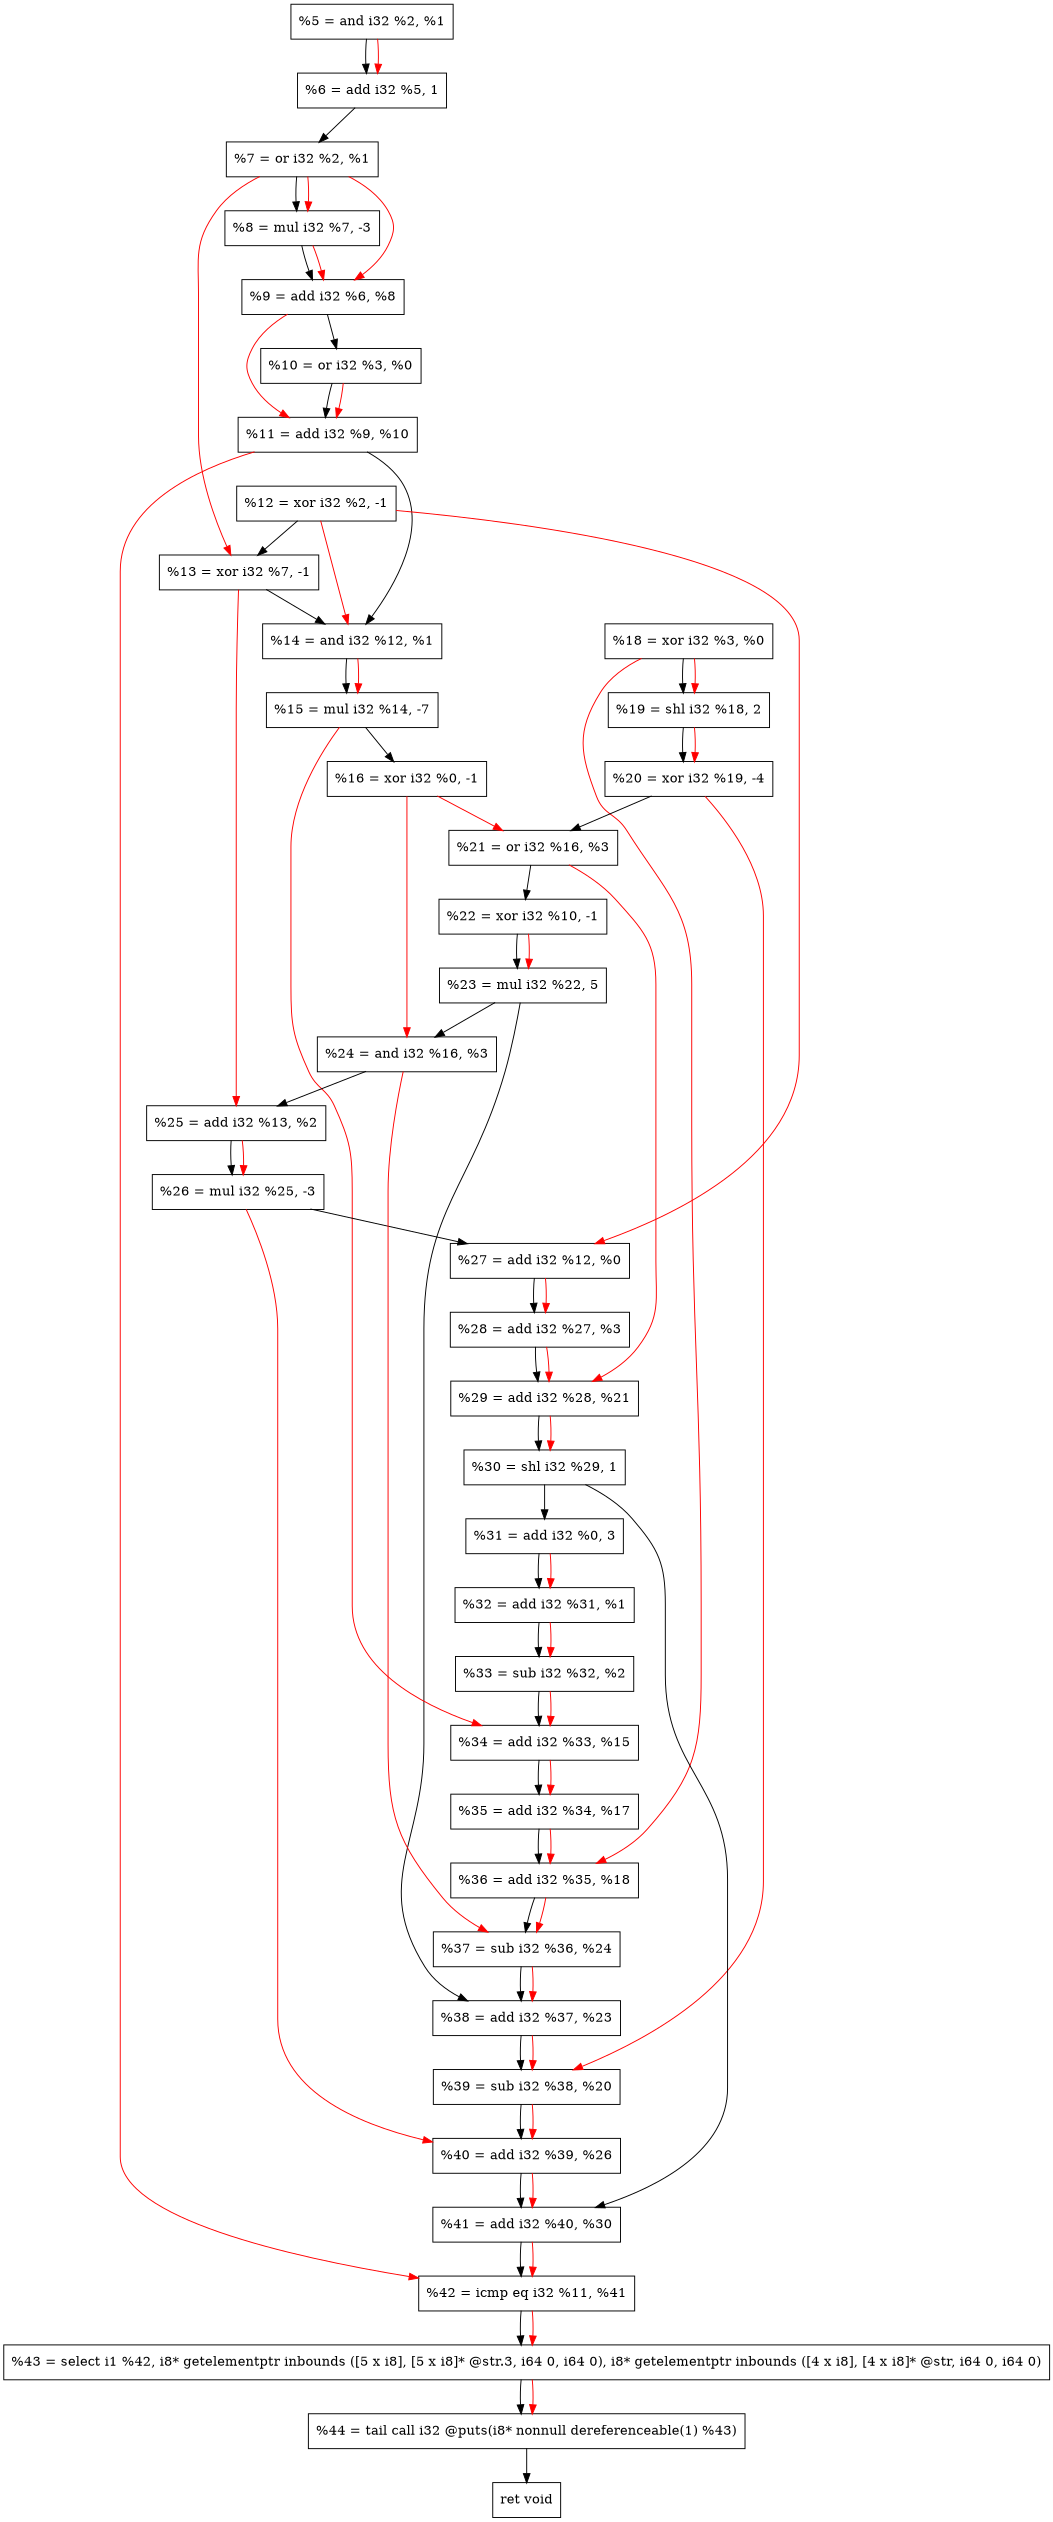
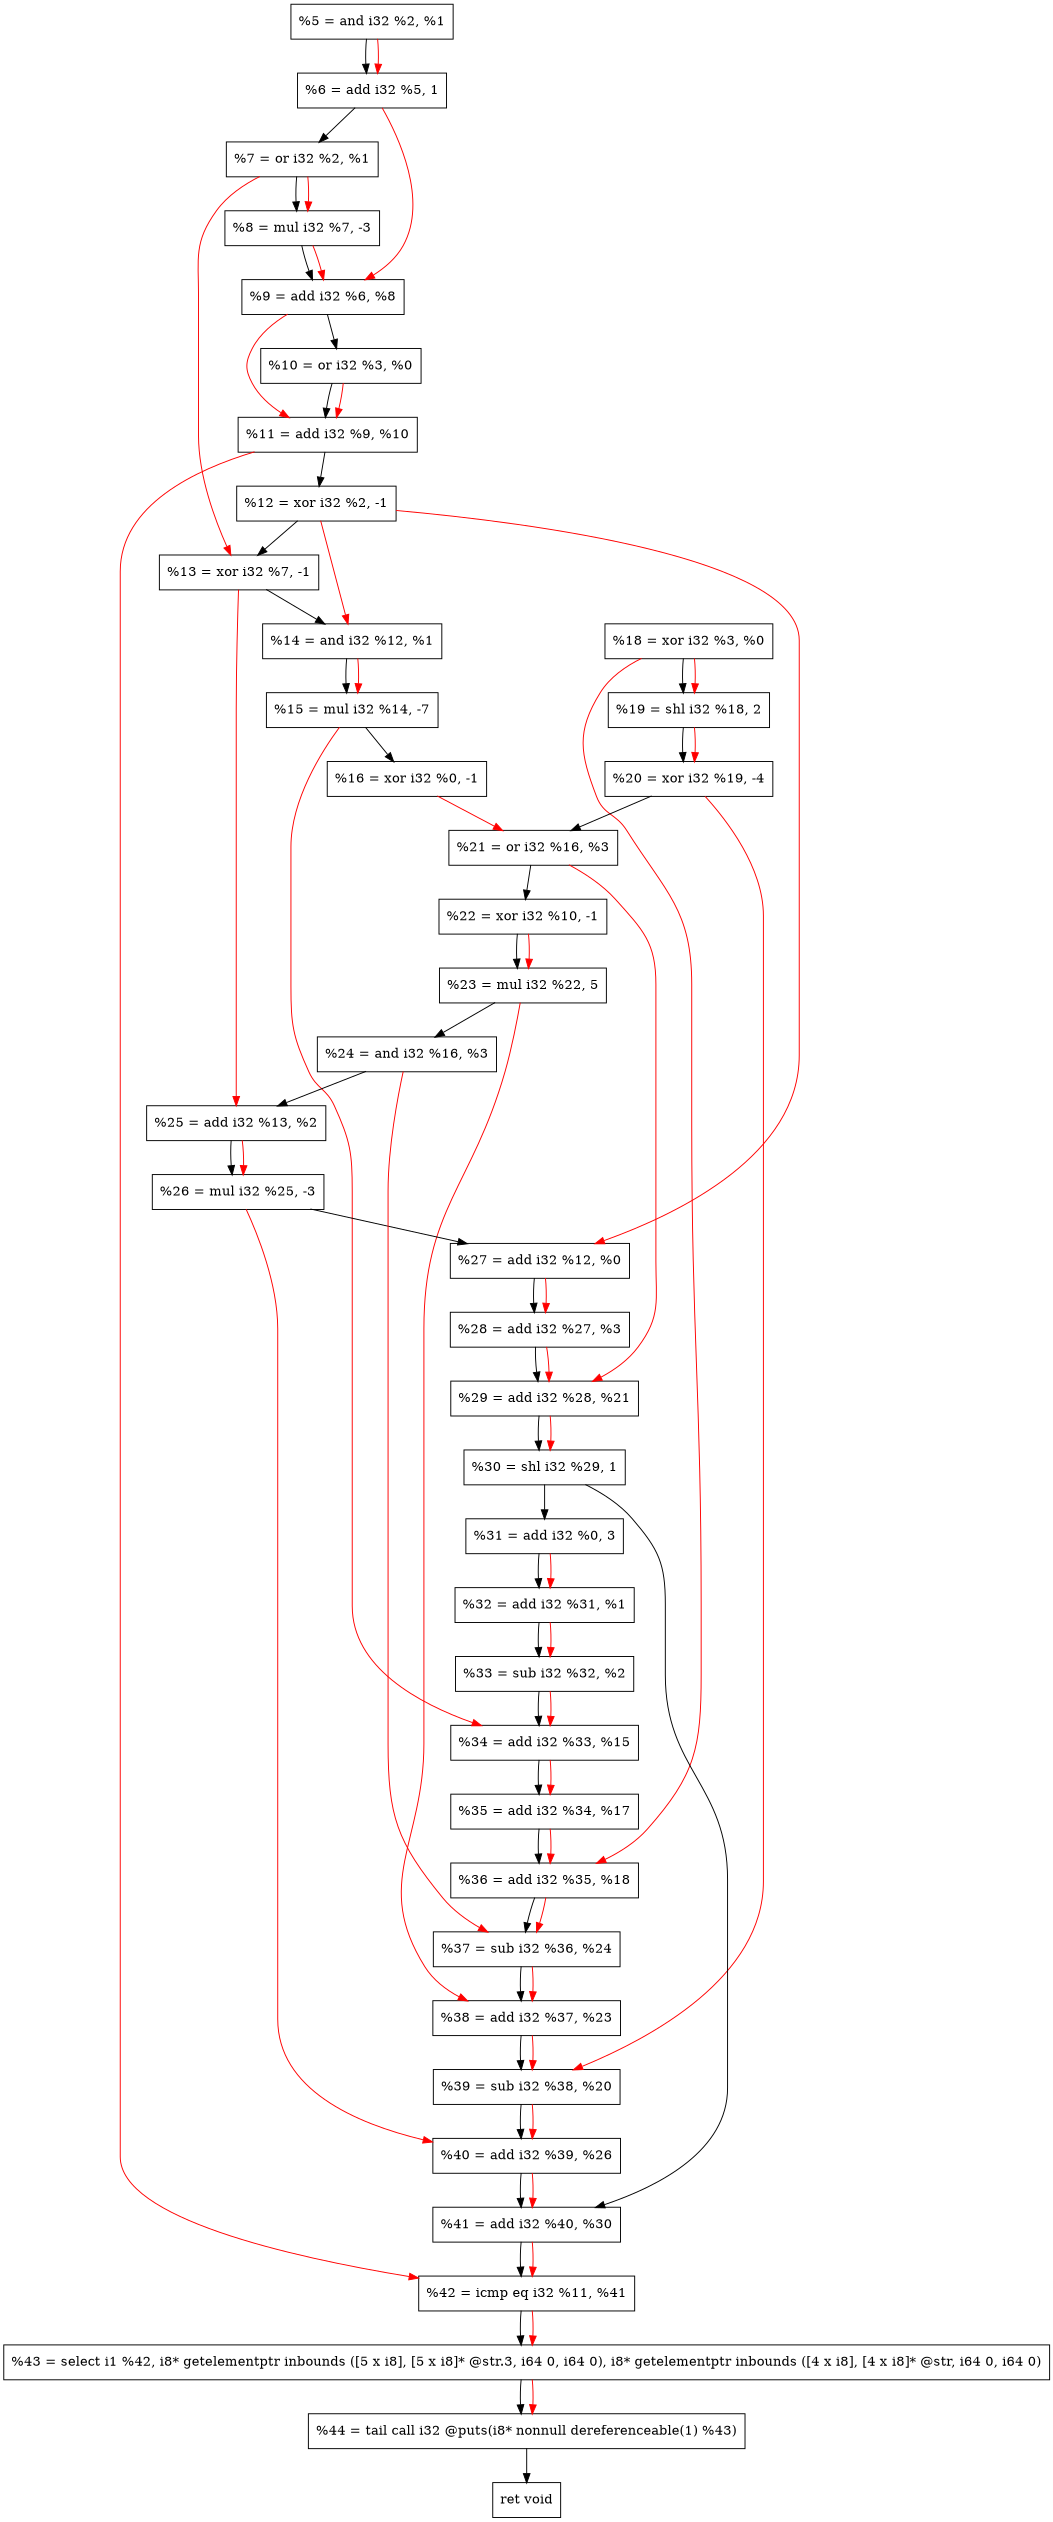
  digraph {
    node [shape=record]
    edge [color=red]
    n1 [label="  %5 = and i32 %2, %1"]
    n2 [label="  %6 = add i32 %5, 1"]
    n3 [label="  %7 = or i32 %2, %1"]
    n4 [label="  %9 = add i32 %6, %8"]
    n5 [label="  %8 = mul i32 %7, -3"]
    n6 [label="  %13 = xor i32 %7, -1"]
    n7 [label="  %10 = or i32 %3, %0"]
    n8 [label="  %11 = add i32 %9, %10"]
    n9 [label="  %14 = and i32 %12, %1"]
    n10 [label="  %25 = add i32 %13, %2"]
    n11 [label="  %12 = xor i32 %2, -1"]
    n12 [label="  %42 = icmp eq i32 %11, %41"]
    n13 [label="  %22 = xor i32 %10, -1"]
    n14 [label="  %23 = mul i32 %22, 5"]
    n15 [label="  %27 = add i32 %12, %0"]
    n16 [label="  %43 = select i1 %42, i8* getelementptr inbounds ([5 x i8], [5 x i8]* @str.3, i64 0, i64 0), i8* getelementptr inbounds ([4 x i8], [4 x i8]* @str, i64 0, i64 0)"]
    n17 [label="  %15 = mul i32 %14, -7"]
    n18 [label="  %28 = add i32 %27, %3"]
    n19 [label="  %26 = mul i32 %25, -3"]
    n20 [label="  %16 = xor i32 %0, -1"]
    n21 [label="  %34 = add i32 %33, %15"]
    n22 [label="  %21 = or i32 %16, %3"]
    n23 [label="  %24 = and i32 %16, %3"]
    n24 [label="  %35 = add i32 %34, %17"]
    n25 [label="  %29 = add i32 %28, %21"]
    n26 [label="  %37 = sub i32 %36, %24"]
    n27 [label="  %18 = xor i32 %3, %0"]
    n28 [label="  %19 = shl i32 %18, 2"]
    n29 [label="  %36 = add i32 %35, %18"]
    n30 [label="  %20 = xor i32 %19, -4"]
    n31 [label="  %39 = sub i32 %38, %20"]
    n32 [label="  %40 = add i32 %39, %26"]
    n33 [label="  %30 = shl i32 %29, 1"]
    n34 [label="  %38 = add i32 %37, %23"]
    n35 [label="  %41 = add i32 %40, %30"]
    n36 [label="  %31 = add i32 %0, 3"]
    n37 [label="  %32 = add i32 %31, %1"]
    n38 [label="  %33 = sub i32 %32, %2"]
    n39 [label="  %44 = tail call i32 @puts(i8* nonnull dereferenceable(1) %43)"]
    n40 [label="  ret void"]
    n1 -> n2 [color=""]
    n1 -> n2
    n2 -> n3 [color=""]
-   n3 -> n4
+   n2 -> n4
    n3 -> n5 [color=""]
    n3 -> n5
    n3 -> n6
    n4 -> n7 [color=""]
    n4 -> n8
    n5 -> n4 [color=""]
    n5 -> n4
    n6 -> n9 [color=""]
    n6 -> n10
    n7 -> n8 [color=""]
    n7 -> n8
-   n8 -> n9 [color=""]
+   n8 -> n11 [color=""]
    n8 -> n12
    n9 -> n17 [color=""]
    n9 -> n17
    n10 -> n19 [color=""]
    n10 -> n19
    n11 -> n6 [color=""]
    n11 -> n9
    n11 -> n15
    n12 -> n16 [color=""]
    n12 -> n16
    n13 -> n14 [color=""]
    n13 -> n14
    n14 -> n23 [color=""]
-   n14 -> n34 [color=black]
+   n14 -> n34
    n15 -> n18 [color=""]
    n15 -> n18
    n16 -> n39 [color=""]
    n16 -> n39
    n17 -> n20 [color=""]
    n17 -> n21
    n18 -> n25 [color=""]
    n18 -> n25
    n19 -> n15 [color=""]
    n19 -> n32
    n20 -> n22
-   n20 -> n23
    n21 -> n24 [color=""]
    n21 -> n24
    n22 -> n13 [color=""]
    n22 -> n25
    n23 -> n10 [color=""]
    n23 -> n26
    n24 -> n29 [color=""]
    n24 -> n29
    n25 -> n33 [color=""]
    n25 -> n33
    n26 -> n34 [color=""]
    n26 -> n34
    n27 -> n28 [color=""]
    n27 -> n28
    n27 -> n29
    n28 -> n30 [color=""]
    n28 -> n30
    n29 -> n26 [color=""]
    n29 -> n26
    n30 -> n22 [color=""]
    n30 -> n31
    n31 -> n32 [color=""]
    n31 -> n32
    n32 -> n35 [color=""]
    n32 -> n35
    n33 -> n35 [color=black]
    n33 -> n36 [color=""]
    n34 -> n31 [color=""]
    n34 -> n31
    n35 -> n12 [color=""]
    n35 -> n12
    n36 -> n37 [color=""]
    n36 -> n37
    n37 -> n38 [color=""]
    n37 -> n38
    n38 -> n21 [color=""]
    n38 -> n21
    n39 -> n40 [color=""]
  }
